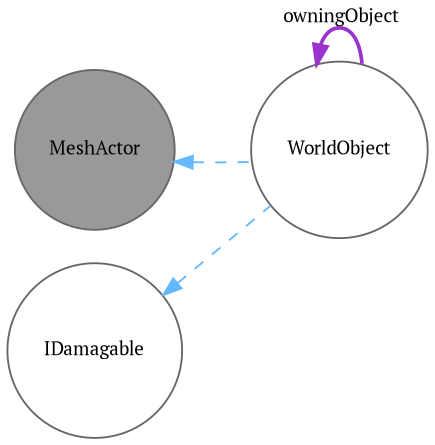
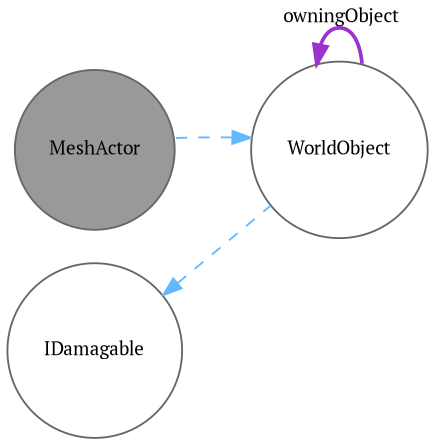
  digraph {
    fontname="PT Serif"
    rankdir=LR
    node [color=gray40 fillcolor=white fontname="PT Serif" fontsize=10 shape=circle style=filled]
    edge [color=steelblue1 dir=back fontname="PT Serif" fontsize=10 labelfontname=Helvetica labelfontsize=10 style=dashed]
    n1 [fillcolor=grey60 fontcolor=black height=0.2 label=MeshActor width=0.4]
    n2 [height=0.2 label=WorldObject width=0.4]
    n3 [height=0.2 label=IDamagable width=0.4]
-   n1 -> n2
+   n2 -> n1
    n2 -> n2 [color=darkorchid3 label=" owningObject" style=bold]
    n3 -> n2
  }
